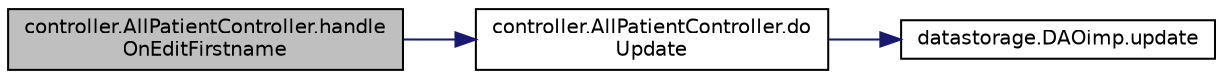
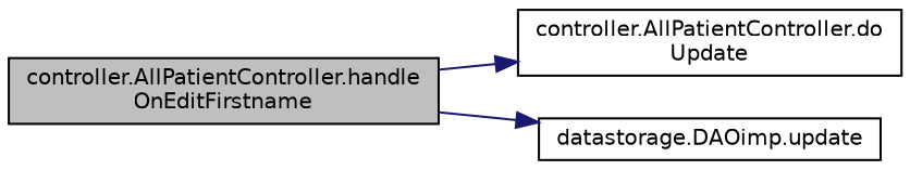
  digraph {
    rankdir=LR
    node [color=black fillcolor=white fontname=Helvetica fontsize=10 shape=record style=filled]
    edge [color=midnightblue fontname=Helvetica fontsize=10 labelfontname=Helvetica labelfontsize=10 style=solid]
    n1 [fillcolor=grey75 fontcolor=black height=0.2 label="controller.AllPatientController.handle\lOnEditFirstname" width=0.4]
    n2 [height=0.2 label="controller.AllPatientController.do\lUpdate" width=0.4]
    n3 [height=0.2 label="datastorage.DAOimp.update" width=0.4]
    n1 -> n2
-   n2 -> n3
+   n1 -> n3
  }
